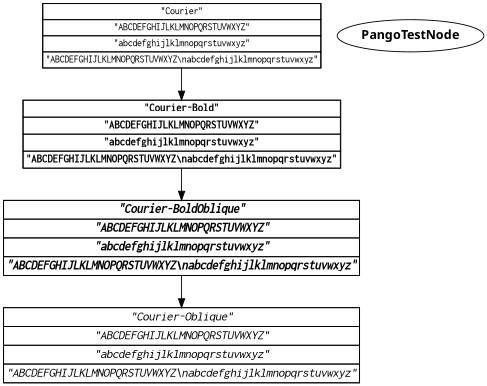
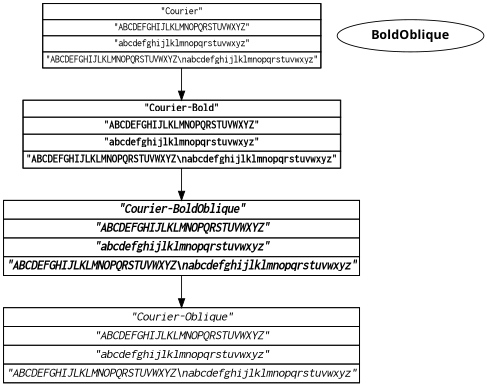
  digraph {
    node [margin="0,0" shape=box]
    edge [labelfontname=Times labelfontsize=10]
    n1 [fontname=Courier fontsize=11 height=0 label=< 		<TABLE BORDER="0" CELLBORDER="1" CELLSPACING="0"> 			<TR><TD>"Courier"</TD></TR> 			<TR><TD>"ABCDEFGHIJLKLMNOPQRSTUVWXYZ"</TD></TR> 			<TR><TD>"abcdefghijlklmnopqrstuvwxyz"</TD></TR> 			<TR><TD>"ABCDEFGHIJLKLMNOPQRSTUVWXYZ\nabcdefghijlklmnopqrstuvwxyz"</TD></TR> 		</TABLE>> width=0]
    n2 [fontname="Courier-Bold" fontsize=12 height=0 label=< 		<TABLE BORDER="0" CELLBORDER="1" CELLSPACING="0"> 			<TR><TD>"Courier-Bold"</TD></TR> 			<TR><TD>"ABCDEFGHIJLKLMNOPQRSTUVWXYZ"</TD></TR> 			<TR><TD>"abcdefghijlklmnopqrstuvwxyz"</TD></TR> 			<TR><TD>"ABCDEFGHIJLKLMNOPQRSTUVWXYZ\nabcdefghijlklmnopqrstuvwxyz"</TD></TR> 		</TABLE>> width=0]
    n3 [fontname="Courier-BoldOblique" height=0 label=< 		<TABLE BORDER="0" CELLBORDER="1" CELLSPACING="0"> 			<TR><TD>"Courier-BoldOblique"</TD></TR> 			<TR><TD>"ABCDEFGHIJLKLMNOPQRSTUVWXYZ"</TD></TR> 			<TR><TD>"abcdefghijlklmnopqrstuvwxyz"</TD></TR> 			<TR><TD>"ABCDEFGHIJLKLMNOPQRSTUVWXYZ\nabcdefghijlklmnopqrstuvwxyz"</TD></TR> 		</TABLE>> width=0]
    n4 [fontname="Courier-Oblique" height=0 label=< 		<TABLE BORDER="0" CELLBORDER="1" CELLSPACING="0"> 			<TR><TD>"Courier-Oblique"</TD></TR> 			<TR><TD>"ABCDEFGHIJLKLMNOPQRSTUVWXYZ"</TD></TR> 			<TR><TD>"abcdefghijlklmnopqrstuvwxyz"</TD></TR> 			<TR><TD>"ABCDEFGHIJLKLMNOPQRSTUVWXYZ\nabcdefghijlklmnopqrstuvwxyz"</TD></TR> 		</TABLE>> width=0]
-   PangoTestNode [fontname="One Font, Second Font Bold" margin="" shape=""]
+   PangoTestNode [fontname="One Font, Second Font Bold" label=BoldOblique margin="" shape=""]
    n1 -> n2
    n2 -> n3
    n3 -> n4
  }
